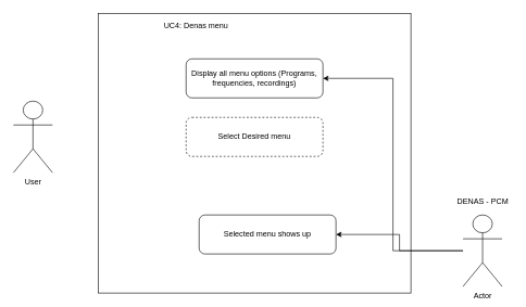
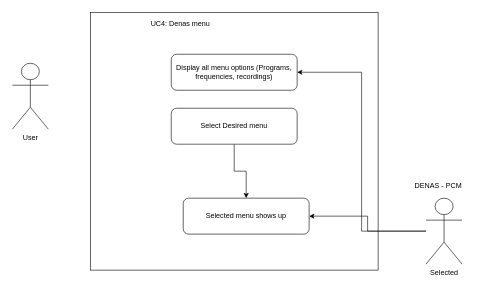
  <mxCell id="0" />
  <mxCell id="1" parent="0" />
  <mxCell id="2" value="" style="rounded=0;whiteSpace=wrap;html=1;" vertex="1" parent="1"><mxGeometry x="150" y="20" width="480" height="430" as="geometry" /></mxCell>
- <mxCell id="3" value="User" style="shape=umlActor;verticalLabelPosition=bottom;verticalAlign=top;html=1;outlineConnect=0;" vertex="1" parent="1"><mxGeometry x="20" y="155" width="60" height="110" as="geometry" /></mxCell>
+ <mxCell id="3" value="User" style="shape=umlActor;verticalLabelPosition=bottom;verticalAlign=top;html=1;outlineConnect=0;" vertex="1" parent="1"><mxGeometry x="20" y="105" width="60" height="110" as="geometry" /></mxCell>
  <mxCell id="4" value="UC4: Denas menu" style="text;html=1;strokeColor=none;fillColor=none;align=center;verticalAlign=middle;whiteSpace=wrap;rounded=0;" vertex="1" parent="1"><mxGeometry x="157.5" y="30" width="285" height="20" as="geometry" /></mxCell>
  <mxCell id="5" value="Display all menu options (Programs, frequencies, recordings)" style="rounded=1;whiteSpace=wrap;html=1;" vertex="1" parent="1"><mxGeometry x="285" y="90" width="210" height="60" as="geometry" /></mxCell>
  <mxCell id="6" style="edgeStyle=orthogonalEdgeStyle;rounded=0;orthogonalLoop=1;jettySize=auto;html=1;entryX=1;entryY=0.5;entryDx=0;entryDy=0;" edge="1" parent="1" source="8" target="5"><mxGeometry relative="1" as="geometry" /></mxCell>
  <mxCell id="7" style="edgeStyle=orthogonalEdgeStyle;rounded=0;orthogonalLoop=1;jettySize=auto;html=1;entryX=1;entryY=0.5;entryDx=0;entryDy=0;" edge="1" parent="1" source="8" target="12"><mxGeometry relative="1" as="geometry" /></mxCell>
- <mxCell id="8" value="Actor" style="shape=umlActor;verticalLabelPosition=bottom;verticalAlign=top;html=1;outlineConnect=0;" vertex="1" parent="1"><mxGeometry x="710" y="330" width="60" height="110" as="geometry" /></mxCell>
- <mxCell id="9" value="DENAS - PCM" style="text;html=1;align=center;verticalAlign=middle;resizable=0;points=[];autosize=1;" vertex="1" parent="1"><mxGeometry x="695" y="300" width="90" height="20" as="geometry" /></mxCell>
- <mxCell id="11" value="Select Desired menu" style="rounded=1;whiteSpace=wrap;html=1;dashed=1;" vertex="1" parent="1"><mxGeometry x="285" y="180" width="210" height="60" as="geometry" /></mxCell>
+ <mxCell id="8" value="Selected" style="shape=umlActor;verticalLabelPosition=bottom;verticalAlign=top;html=1;outlineConnect=0;" vertex="1" parent="1"><mxGeometry x="710" y="330" width="60" height="110" as="geometry" /></mxCell>
+ <mxCell id="9" value="DENAS - PCM" style="text;html=1;align=center;verticalAlign=middle;resizable=0;points=[];autosize=1;" vertex="1" parent="1"><mxGeometry x="685" y="300" width="90" height="20" as="geometry" /></mxCell>
+ <mxCell id="10" style="edgeStyle=orthogonalEdgeStyle;rounded=0;orthogonalLoop=1;jettySize=auto;html=1;entryX=0.5;entryY=0;entryDx=0;entryDy=0;" edge="1" parent="1" source="11" target="12"><mxGeometry relative="1" as="geometry" /></mxCell>
+ <mxCell id="11" value="Select Desired menu" style="rounded=1;whiteSpace=wrap;html=1;" vertex="1" parent="1"><mxGeometry x="285" y="180" width="210" height="60" as="geometry" /></mxCell>
  <mxCell id="12" value="Selected menu shows up" style="rounded=1;whiteSpace=wrap;html=1;" vertex="1" parent="1"><mxGeometry x="305" y="330" width="210" height="60" as="geometry" /></mxCell>
